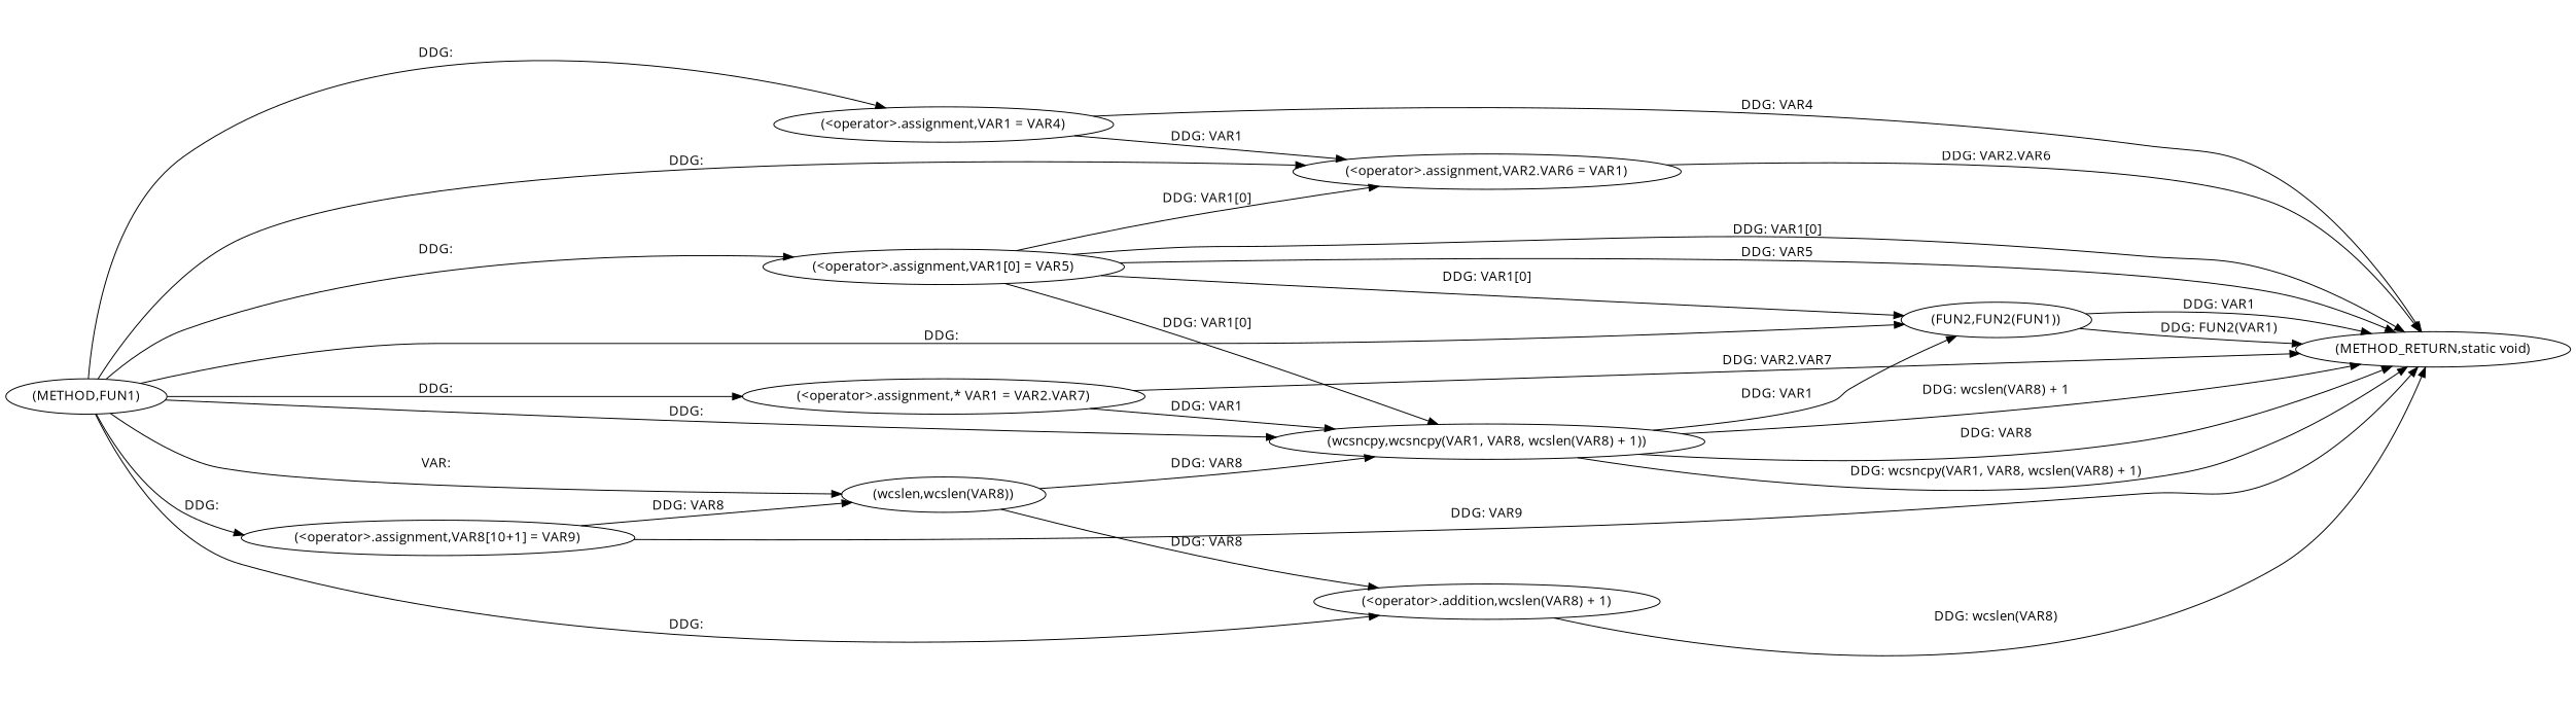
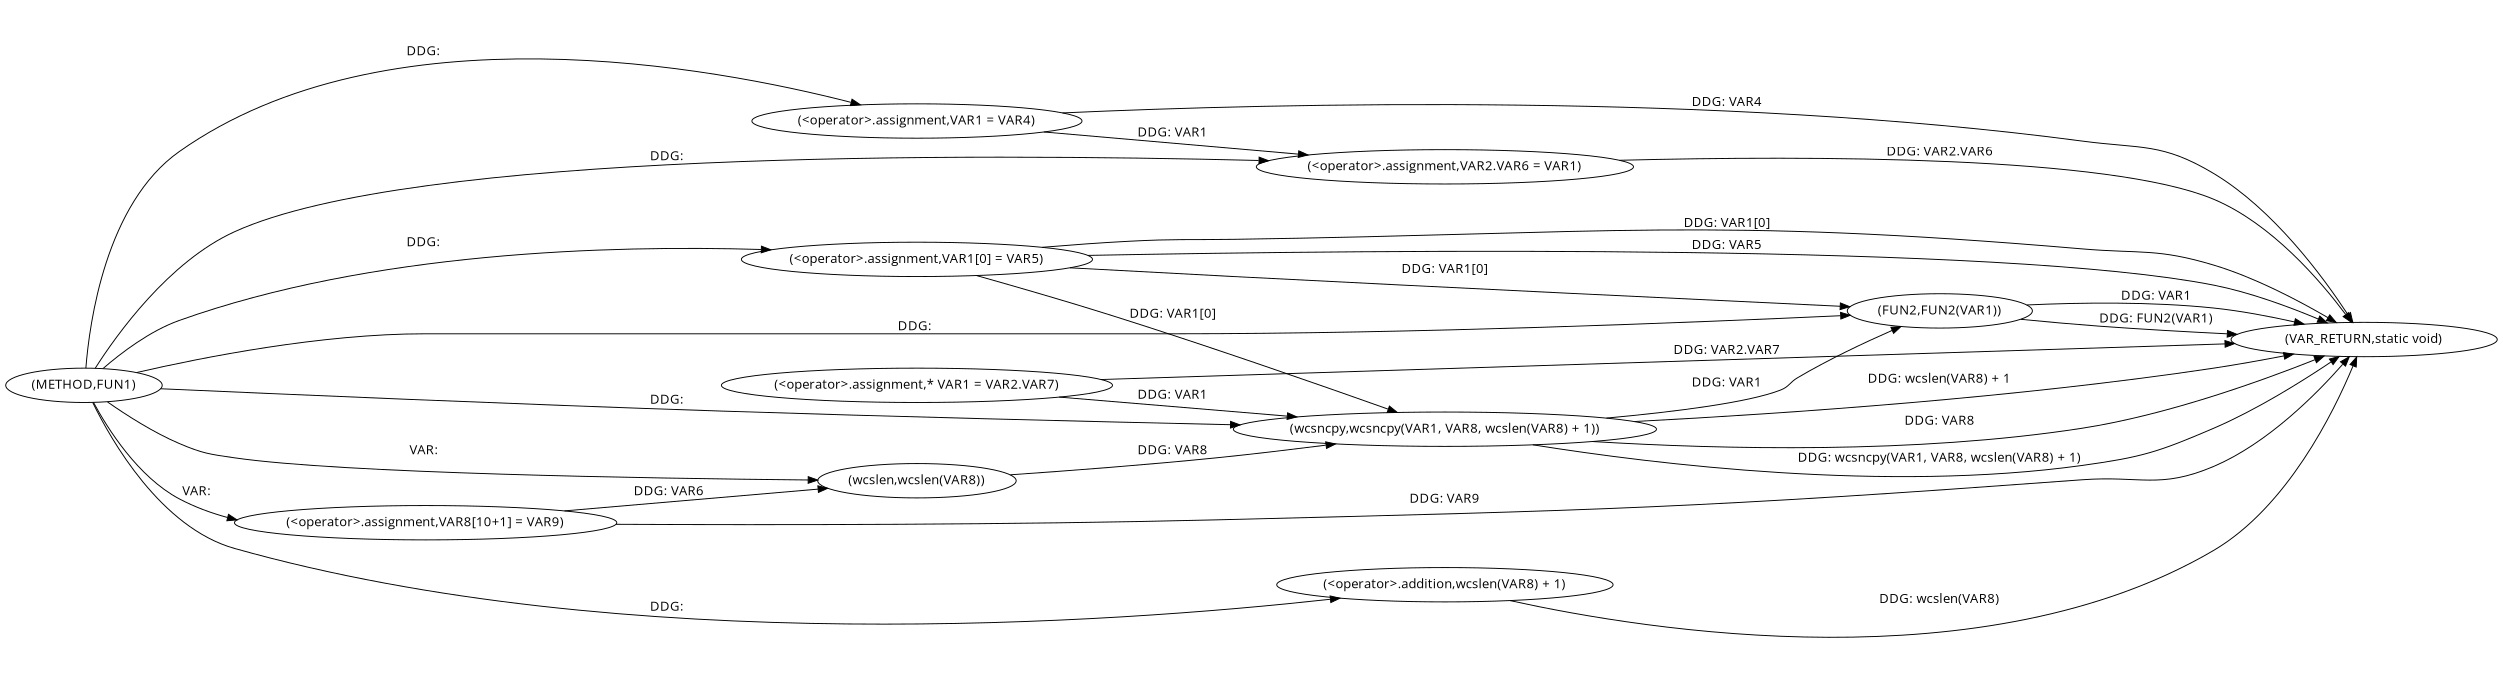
  digraph {
    fontname="Open Sans"
    rankdir=LR
    node [fontname="Open Sans"]
    edge [fontname="Open Sans"]
    n1 [label="(METHOD,FUN1)"]
    n2 [label="(<operator>.assignment,VAR1 = VAR4)"]
    n3 [label="(<operator>.assignment,VAR1[0] = VAR5)"]
    n4 [label="(<operator>.assignment,VAR2.VAR6 = VAR1)"]
    n5 [label="(<operator>.assignment,* VAR1 = VAR2.VAR7)"]
    n6 [label="(<operator>.assignment,VAR8[10+1] = VAR9)"]
    n7 [label="(wcsncpy,wcsncpy(VAR1, VAR8, wcslen(VAR8) + 1))"]
    n8 [label="(<operator>.addition,wcslen(VAR8) + 1)"]
    n9 [label="(wcslen,wcslen(VAR8))"]
-   n10 [label="(FUN2,FUN2(FUN1))"]
-   n11 [label="(METHOD_RETURN,static void)"]
+   n10 [label="(FUN2,FUN2(VAR1))"]
+   n11 [label="(VAR_RETURN,static void)"]
    n1 -> n2 [label="DDG: "]
    n1 -> n3 [label="DDG: "]
    n1 -> n4 [label="DDG: "]
-   n1 -> n5 [label="DDG: "]
-   n1 -> n6 [label="DDG: "]
+   n1 -> n6 [label="VAR: "]
    n1 -> n7 [label="DDG: "]
    n1 -> n8 [label="DDG: "]
    n1 -> n9 [label="VAR: "]
    n1 -> n10 [label="DDG: "]
    n2 -> n4 [label="DDG: VAR1"]
    n2 -> n11 [label="DDG: VAR4"]
-   n3 -> n4 [label="DDG: VAR1[0]"]
    n3 -> n7 [label="DDG: VAR1[0]"]
    n3 -> n10 [label="DDG: VAR1[0]"]
    n3 -> n11 [label="DDG: VAR5"]
    n3 -> n11 [label="DDG: VAR1[0]"]
    n4 -> n11 [label="DDG: VAR2.VAR6"]
    n5 -> n7 [label="DDG: VAR1"]
    n5 -> n11 [label="DDG: VAR2.VAR7"]
-   n6 -> n9 [label="DDG: VAR8"]
+   n6 -> n9 [label="DDG: VAR6"]
    n6 -> n11 [label="DDG: VAR9"]
    n7 -> n10 [label="DDG: VAR1"]
    n7 -> n11 [label="DDG: wcslen(VAR8) + 1"]
    n7 -> n11 [label="DDG: VAR8"]
    n7 -> n11 [label="DDG: wcsncpy(VAR1, VAR8, wcslen(VAR8) + 1)"]
    n8 -> n11 [label="DDG: wcslen(VAR8)"]
    n9 -> n7 [label="DDG: VAR8"]
-   n9 -> n8 [label="DDG: VAR8"]
    n10 -> n11 [label="DDG: VAR1"]
    n10 -> n11 [label="DDG: FUN2(VAR1)"]
  }
